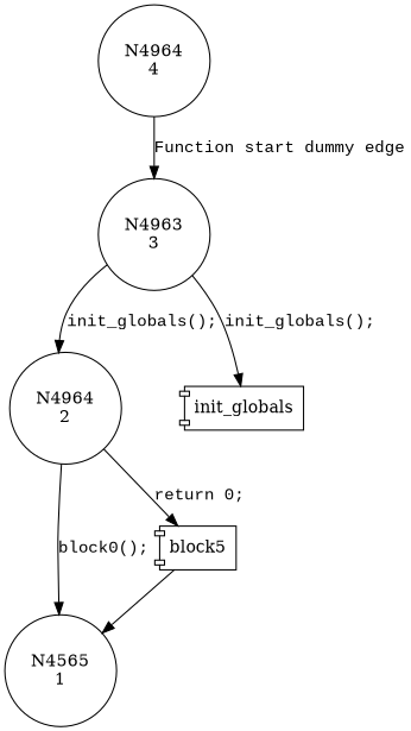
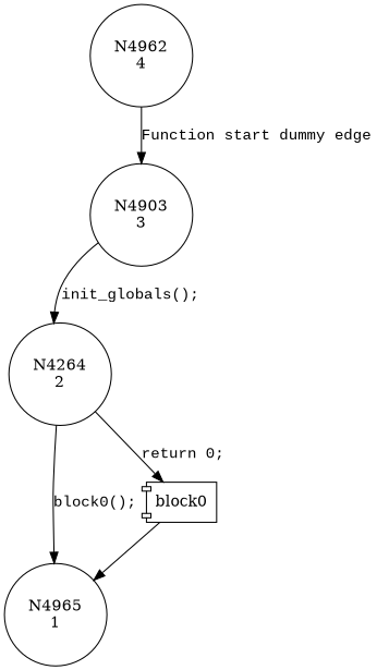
  digraph {
    node [shape=circle]
    edge [fontname="Courier New"]
-   n1 [label="N4964\n4"]
-   n2 [label="N4963\n3"]
-   n3 [label="N4964\n2"]
-   n4 [label=init_globals shape=component]
-   n5 [label="N4565\n1"]
-   n6 [label=block5 shape=component]
+   n1 [label="N4962\n4"]
+   n2 [label="N4903\n3"]
+   n3 [label="N4264\n2"]
+   n5 [label="N4965\n1"]
+   n6 [label=block0 shape=component]
    n1 -> n2 [label="Function start dummy edge"]
    n2 -> n3 [label="init_globals();"]
-   n2 -> n4 [label="init_globals();"]
    n3 -> n5 [label="block0();"]
    n3 -> n6 [label="return 0;"]
    n6 -> n5
  }
